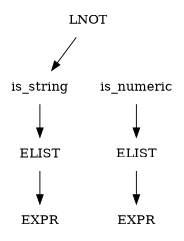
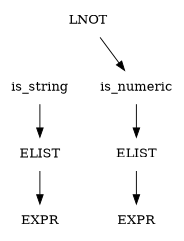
  digraph {
    fontname="DejaVu Serif"
    ordering=out
    node [fontname="DejaVu Serif" shape=plaintext]
    edge [fontname="DejaVu Serif"]
    is_numeric
    ELIST
    LNOT
    is_string
    EXPR
    n6 [label=ELIST]
    n7 [label=EXPR]
    is_numeric -> ELIST
    ELIST -> EXPR
-   LNOT -> is_string
+   LNOT -> is_numeric
    is_string -> n6
    n6 -> n7
  }
